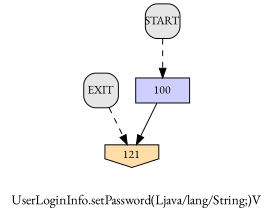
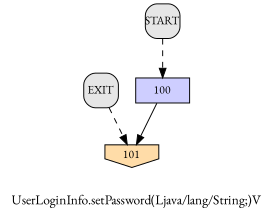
  digraph {
    fontname="EB Garamond"
    label="UserLoginInfo.setPassword(Ljava/lang/String;)V"
    node [fillcolor="#E6E6E6" fixedsize=true fontname="EB Garamond" fontsize=12 shape=box style=filled]
    edge [fontname="EB Garamond" style=dashed]
    n1 [fillcolor="#CECEFF" height=0.36 label=100 width=0.78]
-   n2 [fillcolor="#FFDCA8" height=0.36 label=121 shape=invhouse width=0.78]
+   n2 [fillcolor="#FFDCA8" height=0.36 label=101 shape=invhouse width=0.78]
    n3 [height=0.5 label=EXIT style="filled, rounded" width=0.5]
    n4 [height=0.5 label=START style="filled, rounded" width=0.5]
    n1 -> n2 [style=solid]
    n3 -> n2
    n4 -> n1
  }
